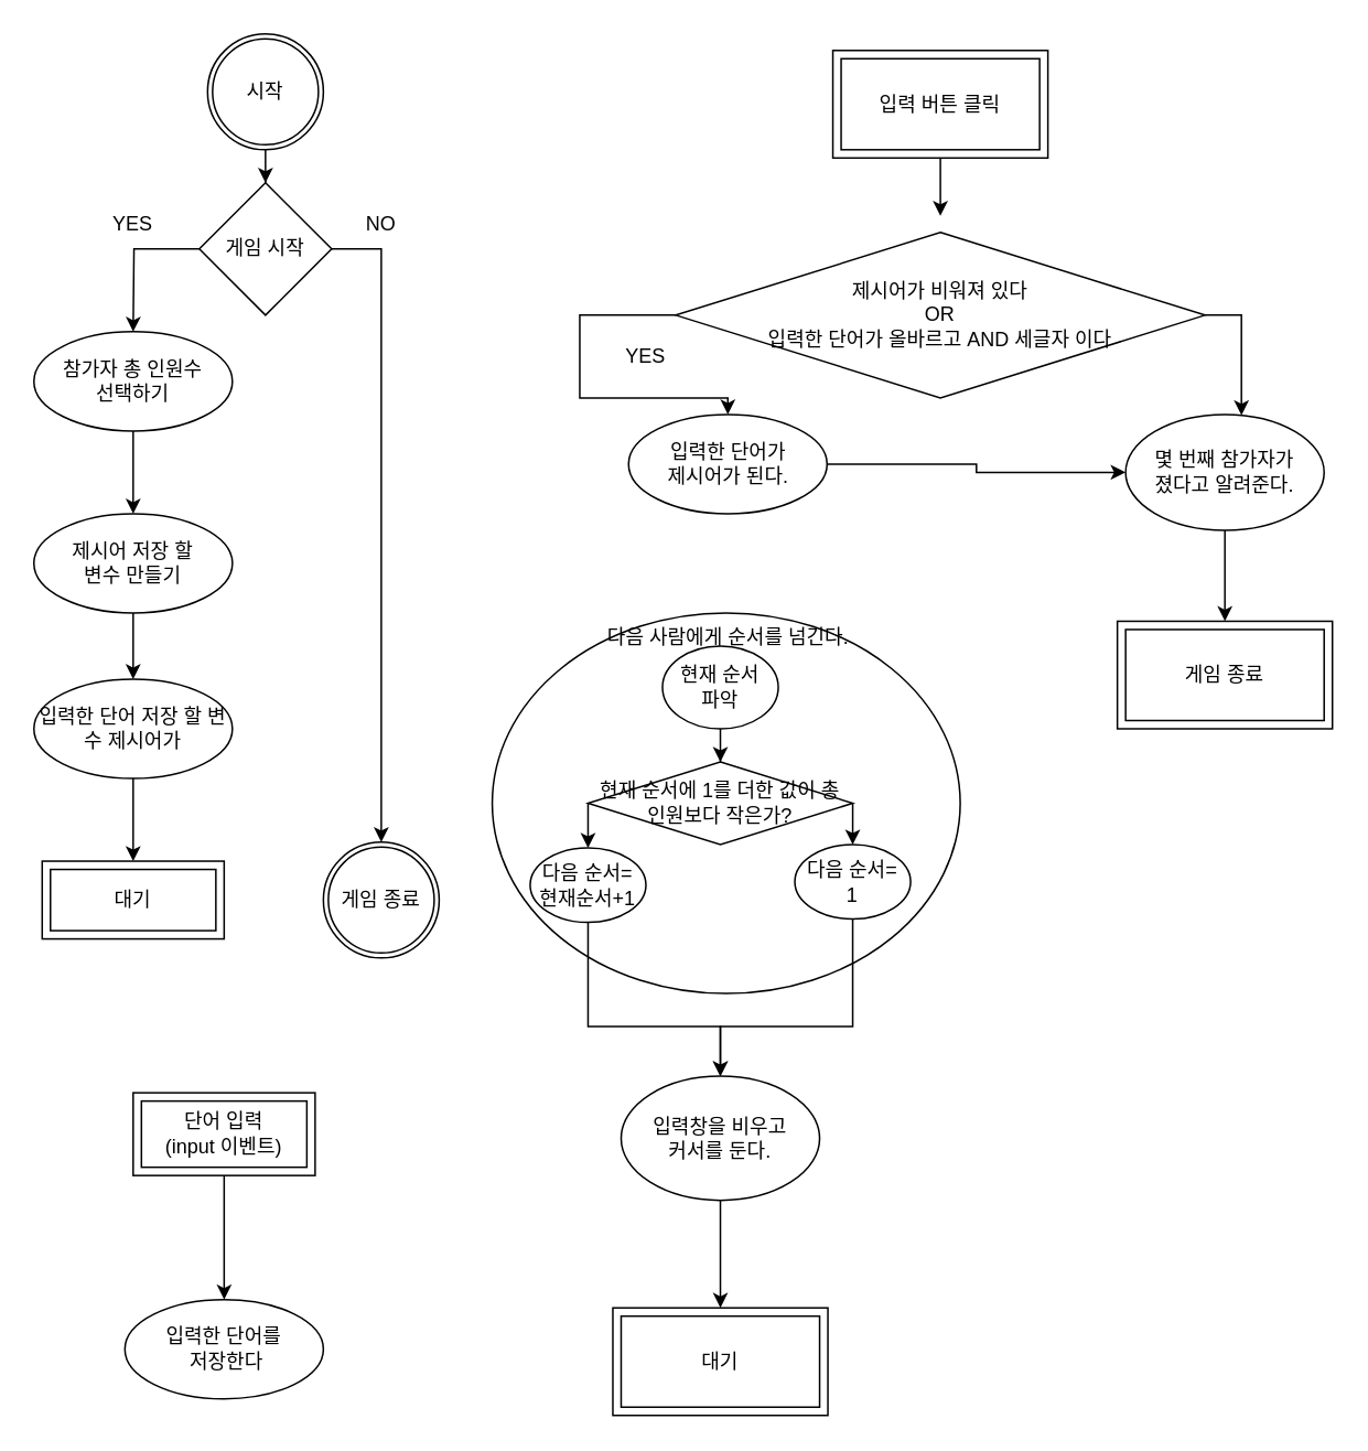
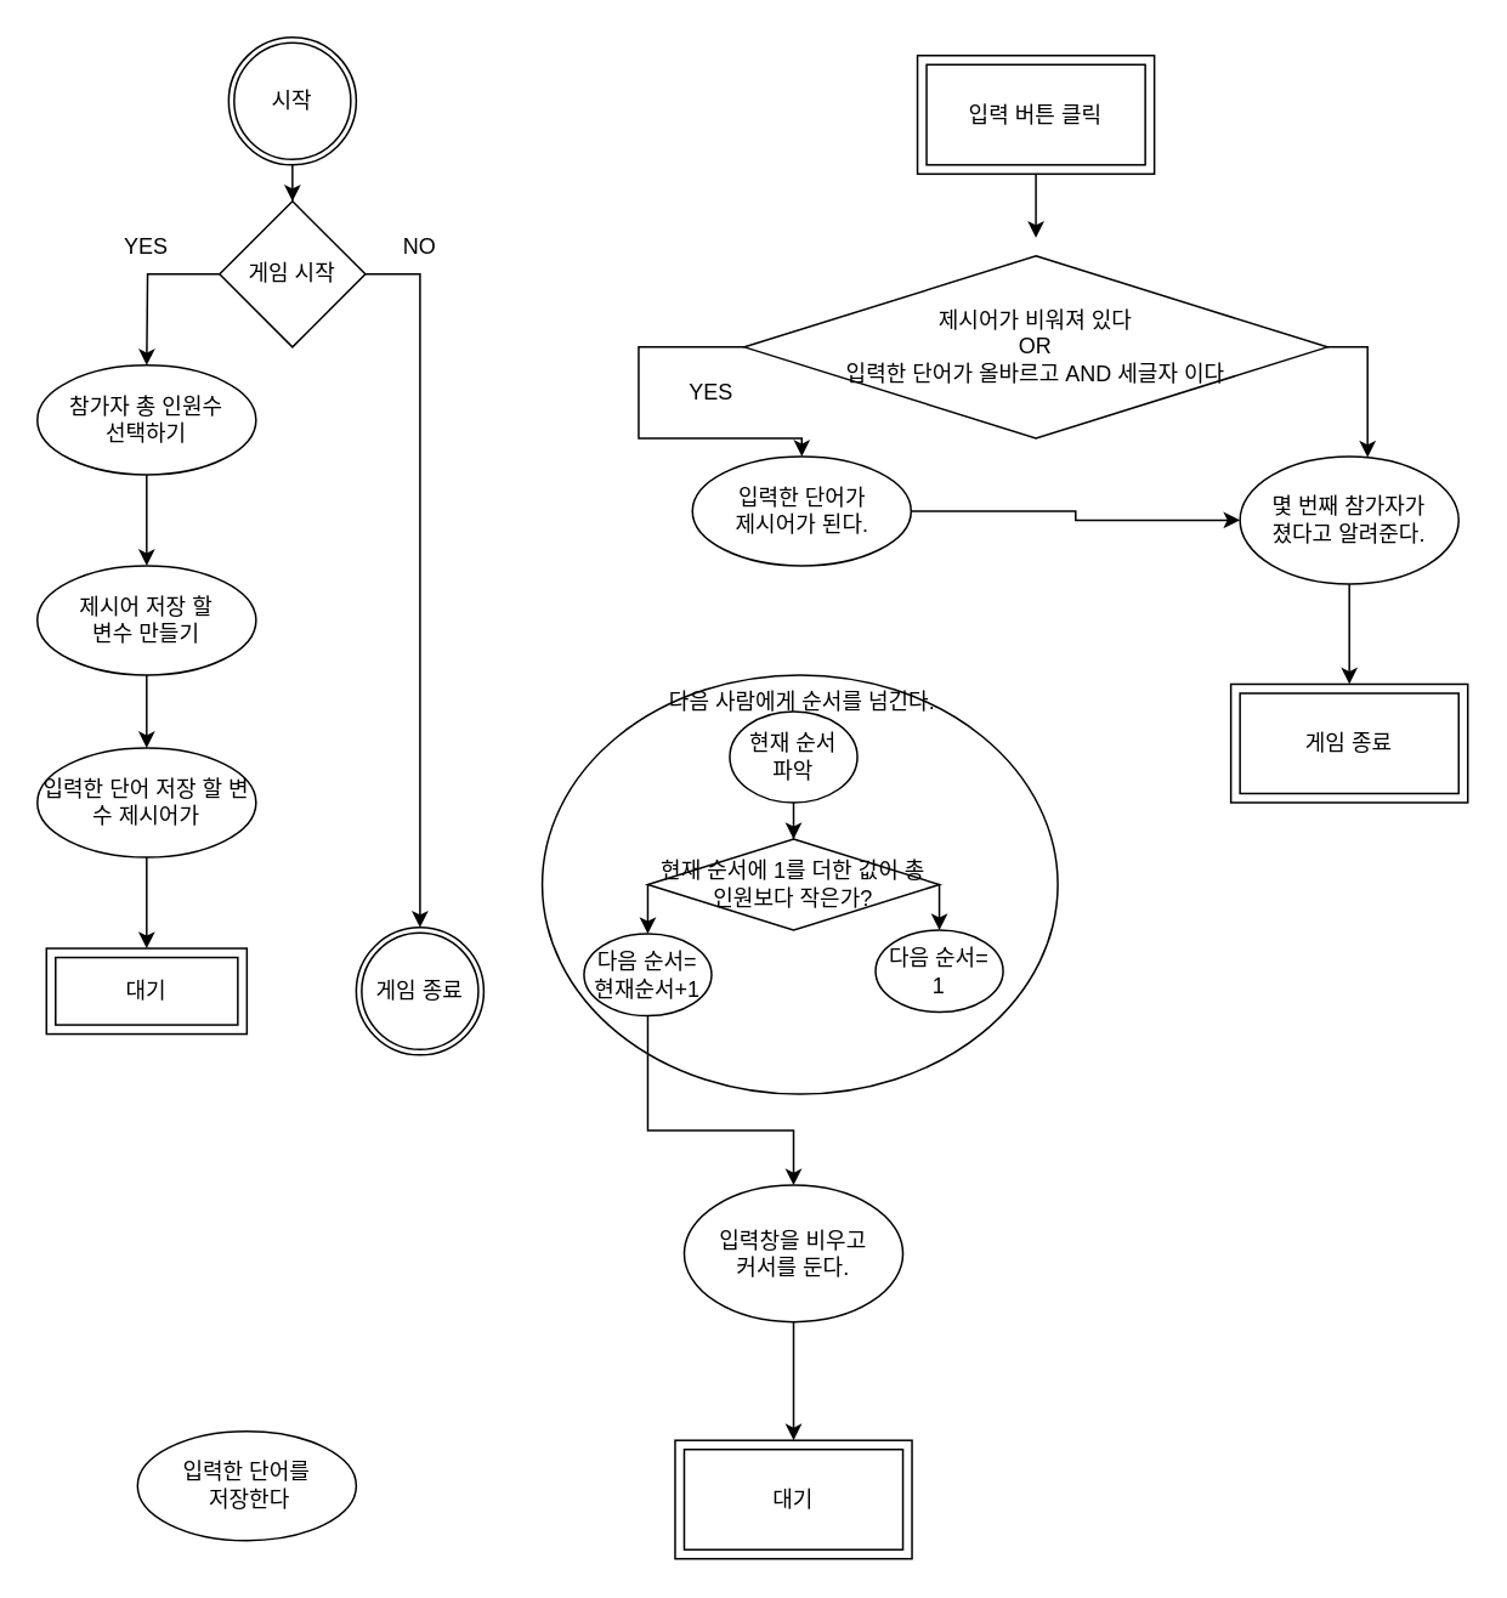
  <mxCell id="0" />
  <mxCell id="1" parent="0" />
  <mxCell id="2" value="" style="edgeStyle=orthogonalEdgeStyle;rounded=0;orthogonalLoop=1;jettySize=auto;html=1;" edge="1" parent="1" source="3" target="6"><mxGeometry relative="1" as="geometry" /></mxCell>
  <mxCell id="3" value="시작" style="ellipse;shape=doubleEllipse;margin=3;whiteSpace=wrap;html=1;align=center;" vertex="1" parent="1"><mxGeometry x="125" y="20" width="70" height="70" as="geometry" /></mxCell>
  <mxCell id="4" style="edgeStyle=orthogonalEdgeStyle;rounded=0;orthogonalLoop=1;jettySize=auto;html=1;exitX=0;exitY=0.5;exitDx=0;exitDy=0;" edge="1" parent="1" source="6"><mxGeometry relative="1" as="geometry"><mxPoint x="80" y="200" as="targetPoint" /></mxGeometry></mxCell>
  <mxCell id="5" style="edgeStyle=orthogonalEdgeStyle;rounded=0;orthogonalLoop=1;jettySize=auto;html=1;exitX=1;exitY=0.5;exitDx=0;exitDy=0;" edge="1" parent="1" source="6" target="14"><mxGeometry relative="1" as="geometry" /></mxCell>
  <mxCell id="6" value="게임 시작" style="rhombus;whiteSpace=wrap;html=1;" vertex="1" parent="1"><mxGeometry x="120" y="110" width="80" height="80" as="geometry" /></mxCell>
  <mxCell id="7" value="" style="edgeStyle=orthogonalEdgeStyle;rounded=0;orthogonalLoop=1;jettySize=auto;html=1;" edge="1" parent="1" source="8" target="10"><mxGeometry relative="1" as="geometry" /></mxCell>
  <mxCell id="8" value="참가자 총 인원수 &lt;br&gt;선택하기" style="ellipse;whiteSpace=wrap;html=1;" vertex="1" parent="1"><mxGeometry x="20" y="200" width="120" height="60" as="geometry" /></mxCell>
  <mxCell id="9" value="" style="edgeStyle=orthogonalEdgeStyle;rounded=0;orthogonalLoop=1;jettySize=auto;html=1;" edge="1" parent="1" source="10" target="12"><mxGeometry relative="1" as="geometry" /></mxCell>
  <mxCell id="10" value="제시어 저장 할 &lt;br&gt;변수 만들기" style="ellipse;whiteSpace=wrap;html=1;" vertex="1" parent="1"><mxGeometry x="20" y="310" width="120" height="60" as="geometry" /></mxCell>
  <mxCell id="11" style="edgeStyle=orthogonalEdgeStyle;rounded=0;orthogonalLoop=1;jettySize=auto;html=1;exitX=0.5;exitY=1;exitDx=0;exitDy=0;entryX=0.5;entryY=0;entryDx=0;entryDy=0;" edge="1" parent="1" source="12" target="13"><mxGeometry relative="1" as="geometry"><mxPoint x="80" y="490" as="targetPoint" /></mxGeometry></mxCell>
  <mxCell id="12" value="입력한 단어 저장 할 변수 제시어가" style="ellipse;whiteSpace=wrap;html=1;" vertex="1" parent="1"><mxGeometry x="20" y="410" width="120" height="60" as="geometry" /></mxCell>
  <mxCell id="13" value="대기" style="shape=ext;margin=3;double=1;whiteSpace=wrap;html=1;align=center;" vertex="1" parent="1"><mxGeometry x="25" y="520" width="110" height="47" as="geometry" /></mxCell>
  <mxCell id="14" value="게임 종료" style="ellipse;shape=doubleEllipse;margin=3;whiteSpace=wrap;html=1;align=center;" vertex="1" parent="1"><mxGeometry x="195" y="508.5" width="70" height="70" as="geometry" /></mxCell>
- <mxCell id="15" value="" style="edgeStyle=orthogonalEdgeStyle;rounded=0;orthogonalLoop=1;jettySize=auto;html=1;" edge="1" parent="1" source="16" target="17"><mxGeometry relative="1" as="geometry" /></mxCell>
- <mxCell id="16" value="단어 입력&lt;br&gt;(input 이벤트)" style="shape=ext;margin=3;double=1;whiteSpace=wrap;html=1;align=center;" vertex="1" parent="1"><mxGeometry x="80" y="660" width="110" height="50" as="geometry" /></mxCell>
  <mxCell id="17" value="입력한 단어를&lt;br&gt;&amp;nbsp;저장한다" style="ellipse;whiteSpace=wrap;html=1;" vertex="1" parent="1"><mxGeometry x="75" y="785" width="120" height="60" as="geometry" /></mxCell>
  <mxCell id="18" style="edgeStyle=orthogonalEdgeStyle;rounded=0;orthogonalLoop=1;jettySize=auto;html=1;" edge="1" parent="1" source="19"><mxGeometry relative="1" as="geometry"><mxPoint x="568" y="130" as="targetPoint" /></mxGeometry></mxCell>
  <mxCell id="19" value="입력 버튼 클릭" style="shape=ext;margin=3;double=1;whiteSpace=wrap;html=1;align=center;" vertex="1" parent="1"><mxGeometry x="503" y="30" width="130" height="65" as="geometry" /></mxCell>
  <mxCell id="20" style="edgeStyle=orthogonalEdgeStyle;rounded=0;orthogonalLoop=1;jettySize=auto;html=1;exitX=0;exitY=0.5;exitDx=0;exitDy=0;entryX=0.5;entryY=0;entryDx=0;entryDy=0;" edge="1" parent="1" source="22" target="26"><mxGeometry relative="1" as="geometry"><mxPoint x="340" y="250" as="targetPoint" /><Array as="points"><mxPoint x="350" y="190" /><mxPoint x="350" y="240" /><mxPoint x="440" y="240" /></Array></mxGeometry></mxCell>
  <mxCell id="21" value="" style="edgeStyle=orthogonalEdgeStyle;rounded=0;orthogonalLoop=1;jettySize=auto;html=1;" edge="1" parent="1" source="22" target="43"><mxGeometry relative="1" as="geometry"><Array as="points"><mxPoint x="750" y="190" /></Array></mxGeometry></mxCell>
  <mxCell id="22" value="제시어가 비워져 있다&lt;br&gt;OR&lt;br&gt;입력한 단어가 올바르고 AND 세글자 이다" style="rhombus;whiteSpace=wrap;html=1;" vertex="1" parent="1"><mxGeometry x="408" y="140" width="320" height="100" as="geometry" /></mxCell>
  <mxCell id="23" value="NO" style="text;html=1;strokeColor=none;fillColor=none;align=center;verticalAlign=middle;whiteSpace=wrap;rounded=0;" vertex="1" parent="1"><mxGeometry x="200" y="120" width="60" height="30" as="geometry" /></mxCell>
  <mxCell id="24" value="YES" style="text;html=1;strokeColor=none;fillColor=none;align=center;verticalAlign=middle;whiteSpace=wrap;rounded=0;" vertex="1" parent="1"><mxGeometry x="50" y="120" width="60" height="30" as="geometry" /></mxCell>
  <mxCell id="25" value="" style="edgeStyle=orthogonalEdgeStyle;rounded=0;orthogonalLoop=1;jettySize=auto;html=1;" edge="1" parent="1" source="26" target="43"><mxGeometry relative="1" as="geometry"><mxPoint x="430" y="360" as="targetPoint" /></mxGeometry></mxCell>
  <mxCell id="26" value="입력한 단어가&lt;br&gt;제시어가 된다." style="ellipse;whiteSpace=wrap;html=1;" vertex="1" parent="1"><mxGeometry x="379.5" y="250" width="120" height="60" as="geometry" /></mxCell>
  <mxCell id="27" value="YES" style="text;html=1;strokeColor=none;fillColor=none;align=center;verticalAlign=middle;whiteSpace=wrap;rounded=0;" vertex="1" parent="1"><mxGeometry x="360" y="200" width="60" height="30" as="geometry" /></mxCell>
  <mxCell id="28" value="" style="ellipse;whiteSpace=wrap;html=1;" vertex="1" parent="1"><mxGeometry x="297.09" y="370" width="282.91" height="230" as="geometry" /></mxCell>
  <mxCell id="29" value="다음 사람에게 순서를 넘긴다." style="text;html=1;strokeColor=none;fillColor=none;align=center;verticalAlign=middle;whiteSpace=wrap;rounded=0;" vertex="1" parent="1"><mxGeometry x="299.5" y="370" width="280" height="30" as="geometry" /></mxCell>
  <mxCell id="30" value="" style="edgeStyle=orthogonalEdgeStyle;rounded=0;orthogonalLoop=1;jettySize=auto;html=1;" edge="1" parent="1" source="31" target="34"><mxGeometry relative="1" as="geometry" /></mxCell>
  <mxCell id="31" value="현재 순서&lt;br&gt;파악" style="ellipse;whiteSpace=wrap;html=1;" vertex="1" parent="1"><mxGeometry x="400" y="390" width="70" height="50" as="geometry" /></mxCell>
  <mxCell id="32" value="" style="edgeStyle=orthogonalEdgeStyle;rounded=0;orthogonalLoop=1;jettySize=auto;html=1;exitX=0;exitY=0.5;exitDx=0;exitDy=0;" edge="1" parent="1" source="34" target="36"><mxGeometry relative="1" as="geometry"><Array as="points"><mxPoint x="355" y="520" /><mxPoint x="355" y="520" /></Array></mxGeometry></mxCell>
  <mxCell id="33" style="edgeStyle=orthogonalEdgeStyle;rounded=0;orthogonalLoop=1;jettySize=auto;html=1;exitX=1;exitY=0.5;exitDx=0;exitDy=0;entryX=0.5;entryY=0;entryDx=0;entryDy=0;" edge="1" parent="1" source="34" target="38"><mxGeometry relative="1" as="geometry" /></mxCell>
  <mxCell id="34" value="현재 순서에 1를 더한 값이 총 인원보다 작은가?" style="rhombus;whiteSpace=wrap;html=1;" vertex="1" parent="1"><mxGeometry x="355" y="460" width="160" height="50" as="geometry" /></mxCell>
  <mxCell id="35" value="" style="edgeStyle=orthogonalEdgeStyle;rounded=0;orthogonalLoop=1;jettySize=auto;html=1;" edge="1" parent="1" source="36" target="40"><mxGeometry relative="1" as="geometry"><Array as="points"><mxPoint x="355" y="620" /><mxPoint x="435" y="620" /></Array></mxGeometry></mxCell>
  <mxCell id="36" value="다음 순서=&lt;br&gt;현재순서+1" style="ellipse;whiteSpace=wrap;html=1;" vertex="1" parent="1"><mxGeometry x="320" y="512" width="70" height="45" as="geometry" /></mxCell>
- <mxCell id="37" style="edgeStyle=orthogonalEdgeStyle;rounded=0;orthogonalLoop=1;jettySize=auto;html=1;exitX=0.5;exitY=1;exitDx=0;exitDy=0;entryX=0.5;entryY=0;entryDx=0;entryDy=0;" edge="1" parent="1" source="38" target="40"><mxGeometry relative="1" as="geometry"><Array as="points"><mxPoint x="515" y="620" /><mxPoint x="435" y="620" /></Array></mxGeometry></mxCell>
  <mxCell id="38" value="다음 순서=&lt;br&gt;1" style="ellipse;whiteSpace=wrap;html=1;" vertex="1" parent="1"><mxGeometry x="480" y="510" width="70" height="45" as="geometry" /></mxCell>
  <mxCell id="39" value="" style="edgeStyle=orthogonalEdgeStyle;rounded=0;orthogonalLoop=1;jettySize=auto;html=1;" edge="1" parent="1" source="40"><mxGeometry relative="1" as="geometry"><mxPoint x="435" y="790" as="targetPoint" /></mxGeometry></mxCell>
  <mxCell id="40" value="입력창을 비우고&lt;br&gt;커서를 둔다." style="ellipse;whiteSpace=wrap;html=1;" vertex="1" parent="1"><mxGeometry x="375" y="650" width="120" height="75" as="geometry" /></mxCell>
  <mxCell id="41" value="대기" style="shape=ext;margin=3;double=1;whiteSpace=wrap;html=1;align=center;" vertex="1" parent="1"><mxGeometry x="370" y="790" width="130" height="65" as="geometry" /></mxCell>
  <mxCell id="42" style="edgeStyle=orthogonalEdgeStyle;rounded=0;orthogonalLoop=1;jettySize=auto;html=1;exitX=0.5;exitY=1;exitDx=0;exitDy=0;entryX=0.5;entryY=0;entryDx=0;entryDy=0;" edge="1" parent="1" source="43" target="44"><mxGeometry relative="1" as="geometry" /></mxCell>
  <mxCell id="43" value="몇 번째 참가자가&lt;br&gt;졌다고 알려준다." style="ellipse;whiteSpace=wrap;html=1;" vertex="1" parent="1"><mxGeometry x="680" y="250" width="120" height="70" as="geometry" /></mxCell>
  <mxCell id="44" value="게임 종료" style="shape=ext;margin=3;double=1;whiteSpace=wrap;html=1;align=center;" vertex="1" parent="1"><mxGeometry x="675" y="375" width="130" height="65" as="geometry" /></mxCell>
